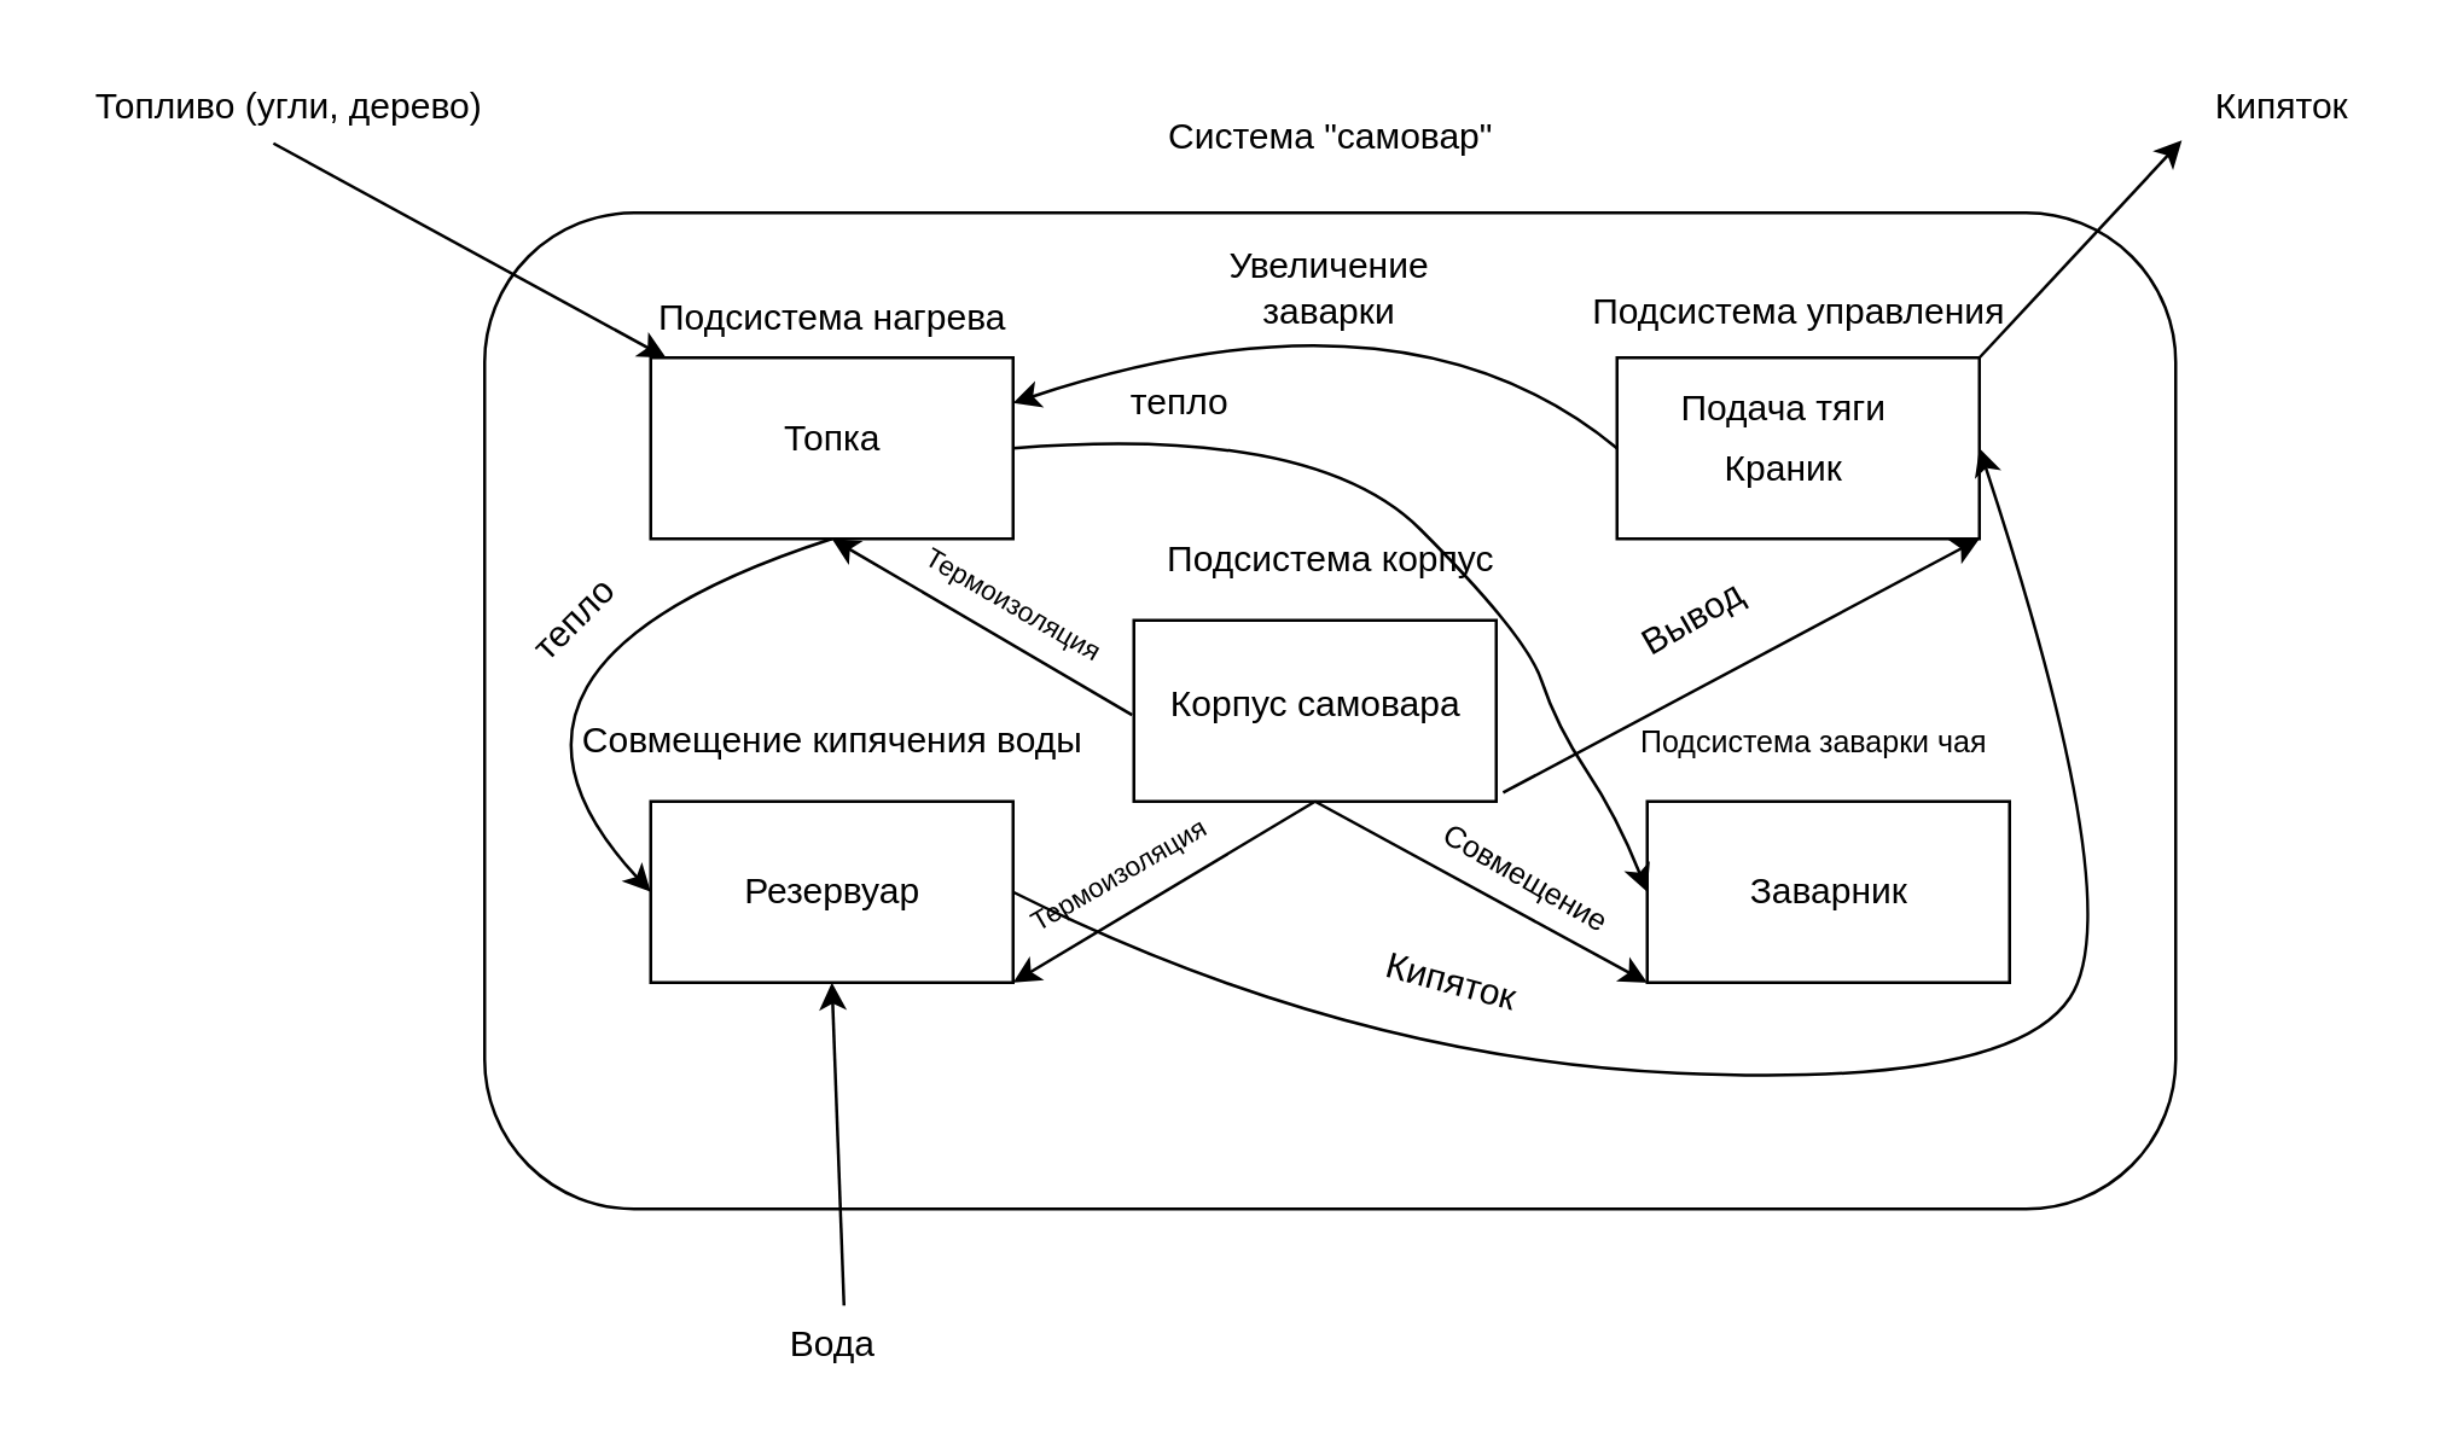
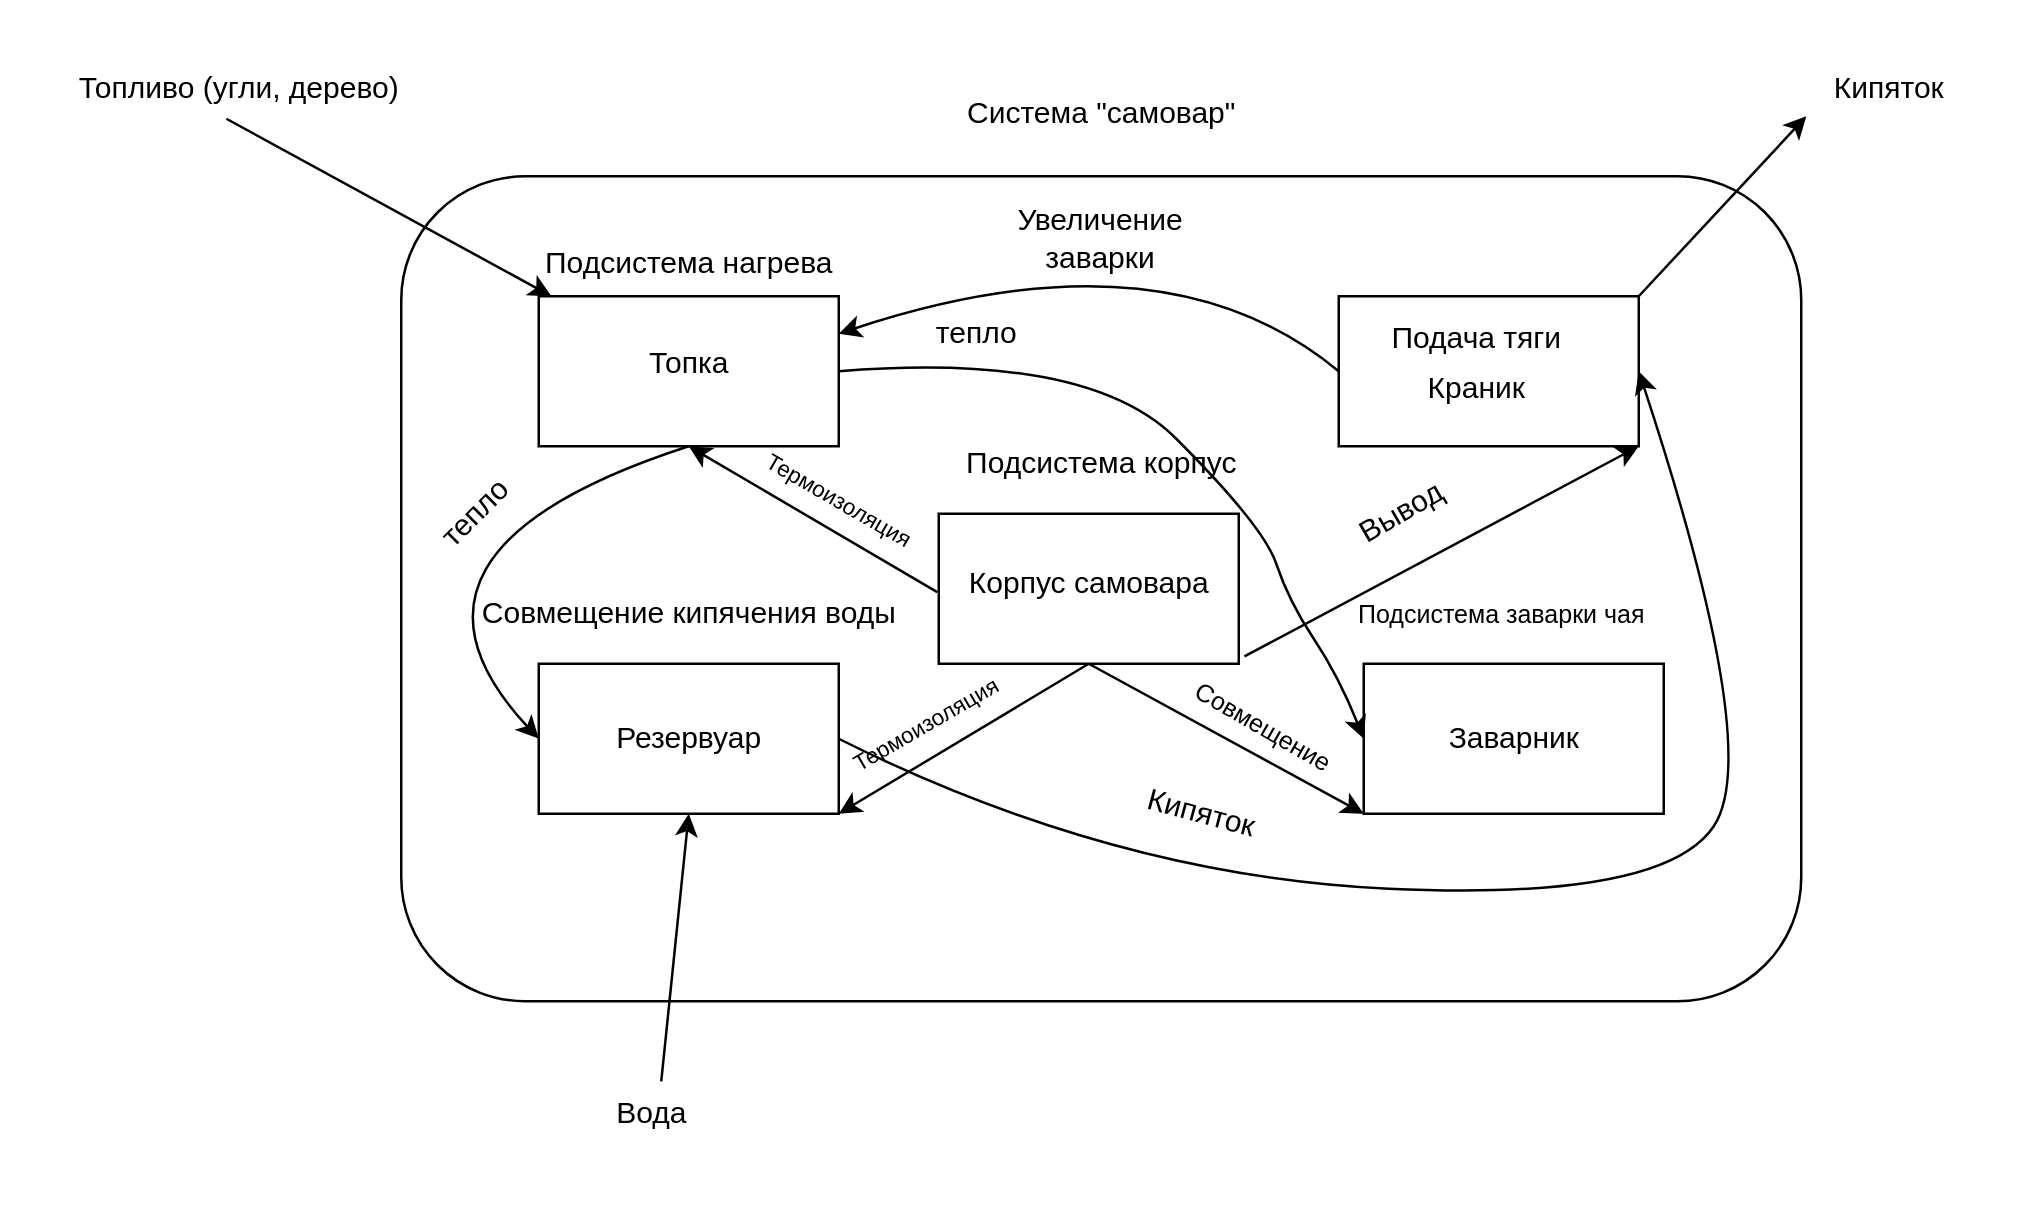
  <mxCell id="0" />
  <mxCell id="1" parent="0" />
  <mxCell id="2" value="" style="rounded=1;whiteSpace=wrap;html=1;" vertex="1" parent="1"><mxGeometry x="160" y="70" width="560" height="330" as="geometry" /></mxCell>
  <mxCell id="3" value="Система &quot;самовар&quot;" style="text;html=1;align=center;verticalAlign=middle;resizable=0;points=[];autosize=1;strokeColor=none;fillColor=none;" vertex="1" parent="1"><mxGeometry x="375" y="30" width="130" height="30" as="geometry" /></mxCell>
  <mxCell id="4" value="" style="rounded=0;whiteSpace=wrap;html=1;" vertex="1" parent="1"><mxGeometry x="215" y="118" width="120" height="60" as="geometry" /></mxCell>
  <mxCell id="5" value="" style="rounded=0;whiteSpace=wrap;html=1;" vertex="1" parent="1"><mxGeometry x="535" y="118" width="120" height="60" as="geometry" /></mxCell>
  <mxCell id="6" value="" style="rounded=0;whiteSpace=wrap;html=1;" vertex="1" parent="1"><mxGeometry x="215" y="265" width="120" height="60" as="geometry" /></mxCell>
  <mxCell id="7" value="" style="rounded=0;whiteSpace=wrap;html=1;" vertex="1" parent="1"><mxGeometry x="545" y="265" width="120" height="60" as="geometry" /></mxCell>
  <mxCell id="8" value="Подсистема нагрева" style="text;html=1;align=center;verticalAlign=middle;resizable=0;points=[];autosize=1;strokeColor=none;fillColor=none;" vertex="1" parent="1"><mxGeometry x="205" y="90" width="140" height="30" as="geometry" /></mxCell>
  <mxCell id="9" value="Совмещение кипячения воды" style="text;html=1;align=center;verticalAlign=middle;resizable=0;points=[];autosize=1;strokeColor=none;fillColor=none;" vertex="1" parent="1"><mxGeometry x="180" y="230" width="190" height="30" as="geometry" /></mxCell>
  <mxCell id="10" value="Подсистема заварки чая" style="text;html=1;align=center;verticalAlign=middle;resizable=0;points=[];autosize=1;strokeColor=none;fillColor=none;fontSize=10;" vertex="1" parent="1"><mxGeometry x="530" y="230" width="140" height="30" as="geometry" /></mxCell>
  <mxCell id="11" value="" style="rounded=0;whiteSpace=wrap;html=1;" vertex="1" parent="1"><mxGeometry x="375" y="205" width="120" height="60" as="geometry" /></mxCell>
  <mxCell id="12" value="Подсистема корпус" style="text;html=1;align=center;verticalAlign=middle;resizable=0;points=[];autosize=1;strokeColor=none;fillColor=none;" vertex="1" parent="1"><mxGeometry x="375" y="170" width="130" height="30" as="geometry" /></mxCell>
- <mxCell id="13" value="Подсистема управления" style="text;html=1;align=center;verticalAlign=middle;resizable=0;points=[];autosize=1;strokeColor=none;fillColor=none;" vertex="1" parent="1"><mxGeometry x="515" y="88" width="160" height="30" as="geometry" /></mxCell>
  <mxCell id="14" value="Краник" style="text;html=1;align=center;verticalAlign=middle;resizable=0;points=[];autosize=1;strokeColor=none;fillColor=none;" vertex="1" parent="1"><mxGeometry x="555" y="140" width="70" height="30" as="geometry" /></mxCell>
  <mxCell id="15" value="Подача тяги" style="text;html=1;align=center;verticalAlign=middle;resizable=0;points=[];autosize=1;strokeColor=none;fillColor=none;" vertex="1" parent="1"><mxGeometry x="545" y="120" width="90" height="30" as="geometry" /></mxCell>
  <mxCell id="16" value="Резервуар" style="text;html=1;align=center;verticalAlign=middle;resizable=0;points=[];autosize=1;strokeColor=none;fillColor=none;" vertex="1" parent="1"><mxGeometry x="235" y="280" width="80" height="30" as="geometry" /></mxCell>
- <mxCell id="17" value="Вода" style="text;html=1;align=center;verticalAlign=middle;resizable=0;points=[];autosize=1;strokeColor=none;fillColor=none;" vertex="1" parent="1"><mxGeometry x="250" y="430" width="50" height="30" as="geometry" /></mxCell>
+ <mxCell id="17" value="Вода" style="text;html=1;align=center;verticalAlign=middle;resizable=0;points=[];autosize=1;strokeColor=none;fillColor=none;" vertex="1" parent="1"><mxGeometry x="235" y="430" width="50" height="30" as="geometry" /></mxCell>
  <mxCell id="18" value="" style="endArrow=classic;html=1;rounded=0;exitX=0.58;exitY=0.067;exitDx=0;exitDy=0;exitPerimeter=0;entryX=0.5;entryY=1;entryDx=0;entryDy=0;" edge="1" parent="1" source="17" target="6"><mxGeometry width="50" height="50" relative="1" as="geometry"><mxPoint x="395" y="350" as="sourcePoint" /><mxPoint x="445" y="300" as="targetPoint" /></mxGeometry></mxCell>
  <mxCell id="19" value="Корпус самовара&lt;div&gt;&lt;br&gt;&lt;/div&gt;" style="text;html=1;align=center;verticalAlign=middle;resizable=0;points=[];autosize=1;strokeColor=none;fillColor=none;" vertex="1" parent="1"><mxGeometry x="375" y="220" width="120" height="40" as="geometry" /></mxCell>
  <mxCell id="20" value="З&lt;span style=&quot;background-color: initial;&quot;&gt;аварник&lt;/span&gt;" style="text;html=1;align=center;verticalAlign=middle;resizable=0;points=[];autosize=1;strokeColor=none;fillColor=none;" vertex="1" parent="1"><mxGeometry x="565" y="280" width="80" height="30" as="geometry" /></mxCell>
  <mxCell id="21" value="Топка" style="text;html=1;align=center;verticalAlign=middle;resizable=0;points=[];autosize=1;strokeColor=none;fillColor=none;" vertex="1" parent="1"><mxGeometry x="245" y="130" width="60" height="30" as="geometry" /></mxCell>
  <mxCell id="22" value="Т&lt;span style=&quot;background-color: initial;&quot;&gt;опливо (угли, дерево)&lt;/span&gt;" style="text;html=1;align=center;verticalAlign=middle;resizable=0;points=[];autosize=1;strokeColor=none;fillColor=none;" vertex="1" parent="1"><mxGeometry x="20" y="20" width="150" height="30" as="geometry" /></mxCell>
  <mxCell id="23" value="" style="endArrow=classic;html=1;rounded=0;exitX=0.467;exitY=0.9;exitDx=0;exitDy=0;exitPerimeter=0;" edge="1" parent="1" source="22" target="4"><mxGeometry width="50" height="50" relative="1" as="geometry"><mxPoint x="395" y="350" as="sourcePoint" /><mxPoint x="445" y="300" as="targetPoint" /></mxGeometry></mxCell>
  <mxCell id="24" value="Кипяток" style="text;html=1;align=center;verticalAlign=middle;resizable=0;points=[];autosize=1;strokeColor=none;fillColor=none;" vertex="1" parent="1"><mxGeometry x="720" y="20" width="70" height="30" as="geometry" /></mxCell>
  <mxCell id="25" value="" style="endArrow=classic;html=1;rounded=0;entryX=0.029;entryY=0.867;entryDx=0;entryDy=0;entryPerimeter=0;exitX=1;exitY=0;exitDx=0;exitDy=0;" edge="1" parent="1" source="5" target="24"><mxGeometry width="50" height="50" relative="1" as="geometry"><mxPoint x="395" y="350" as="sourcePoint" /><mxPoint x="445" y="300" as="targetPoint" /></mxGeometry></mxCell>
  <mxCell id="26" value="" style="curved=1;endArrow=classic;html=1;rounded=0;exitX=1;exitY=0.5;exitDx=0;exitDy=0;entryX=0;entryY=0.5;entryDx=0;entryDy=0;" edge="1" parent="1" source="4" target="7"><mxGeometry width="50" height="50" relative="1" as="geometry"><mxPoint x="395" y="350" as="sourcePoint" /><mxPoint x="445" y="300" as="targetPoint" /><Array as="points"><mxPoint x="435" y="140" /><mxPoint x="505" y="210" /><mxPoint x="515" y="240" /><mxPoint x="535" y="270" /></Array></mxGeometry></mxCell>
  <mxCell id="27" value="тепло" style="text;html=1;align=center;verticalAlign=middle;resizable=0;points=[];autosize=1;strokeColor=none;fillColor=none;rotation=0;" vertex="1" parent="1"><mxGeometry x="360" y="118" width="60" height="30" as="geometry" /></mxCell>
  <mxCell id="28" value="" style="curved=1;endArrow=classic;html=1;rounded=0;exitX=0.5;exitY=1;exitDx=0;exitDy=0;entryX=0;entryY=0.5;entryDx=0;entryDy=0;" edge="1" parent="1" source="4" target="6"><mxGeometry width="50" height="50" relative="1" as="geometry"><mxPoint x="395" y="350" as="sourcePoint" /><mxPoint x="445" y="300" as="targetPoint" /><Array as="points"><mxPoint x="145" y="220" /></Array></mxGeometry></mxCell>
  <mxCell id="29" value="тепло" style="text;html=1;align=center;verticalAlign=middle;whiteSpace=wrap;rounded=0;rotation=-45;" vertex="1" parent="1"><mxGeometry x="160" y="190" width="60" height="30" as="geometry" /></mxCell>
  <mxCell id="30" value="" style="curved=1;endArrow=classic;html=1;rounded=0;exitX=1;exitY=0.5;exitDx=0;exitDy=0;entryX=1;entryY=0.5;entryDx=0;entryDy=0;" edge="1" parent="1" source="6" target="5"><mxGeometry width="50" height="50" relative="1" as="geometry"><mxPoint x="395" y="350" as="sourcePoint" /><mxPoint x="445" y="300" as="targetPoint" /><Array as="points"><mxPoint x="445" y="350" /><mxPoint x="665" y="360" /><mxPoint x="705" y="300" /></Array></mxGeometry></mxCell>
  <mxCell id="31" value="Кипяток" style="text;html=1;align=center;verticalAlign=middle;resizable=0;points=[];autosize=1;strokeColor=none;fillColor=none;rotation=15;" vertex="1" parent="1"><mxGeometry x="445" y="310" width="70" height="30" as="geometry" /></mxCell>
  <mxCell id="32" value="" style="endArrow=classic;html=1;rounded=0;exitX=-0.005;exitY=0.409;exitDx=0;exitDy=0;exitPerimeter=0;entryX=0.5;entryY=1;entryDx=0;entryDy=0;" edge="1" parent="1" source="19" target="4"><mxGeometry width="50" height="50" relative="1" as="geometry"><mxPoint x="395" y="350" as="sourcePoint" /><mxPoint x="335" y="180" as="targetPoint" /></mxGeometry></mxCell>
  <mxCell id="33" value="Термоизоляция" style="text;html=1;align=center;verticalAlign=middle;resizable=0;points=[];autosize=1;strokeColor=none;fillColor=none;rotation=30;fontSize=9;" vertex="1" parent="1"><mxGeometry x="290" y="190" width="90" height="20" as="geometry" /></mxCell>
  <mxCell id="34" value="" style="endArrow=classic;html=1;rounded=0;entryX=1;entryY=1;entryDx=0;entryDy=0;exitX=0.5;exitY=1;exitDx=0;exitDy=0;" edge="1" parent="1" source="11" target="6"><mxGeometry width="50" height="50" relative="1" as="geometry"><mxPoint x="395" y="350" as="sourcePoint" /><mxPoint x="445" y="300" as="targetPoint" /></mxGeometry></mxCell>
  <mxCell id="35" value="Термоизоляция" style="text;html=1;align=center;verticalAlign=middle;resizable=0;points=[];autosize=1;strokeColor=none;fillColor=none;rotation=-30;fontSize=9;" vertex="1" parent="1"><mxGeometry x="325" y="280" width="90" height="20" as="geometry" /></mxCell>
  <mxCell id="36" value="" style="endArrow=classic;html=1;rounded=0;exitX=0.5;exitY=1;exitDx=0;exitDy=0;entryX=0;entryY=1;entryDx=0;entryDy=0;" edge="1" parent="1" source="11" target="7"><mxGeometry width="50" height="50" relative="1" as="geometry"><mxPoint x="375" y="210" as="sourcePoint" /><mxPoint x="425" y="160" as="targetPoint" /></mxGeometry></mxCell>
  <mxCell id="37" value="Совмещение" style="text;html=1;align=center;verticalAlign=middle;resizable=0;points=[];autosize=1;strokeColor=none;fillColor=none;fontSize=10;rotation=30;" vertex="1" parent="1"><mxGeometry x="465" y="275" width="80" height="30" as="geometry" /></mxCell>
  <mxCell id="38" value="" style="endArrow=classic;html=1;rounded=0;entryX=1;entryY=1;entryDx=0;entryDy=0;exitX=1.019;exitY=1.052;exitDx=0;exitDy=0;exitPerimeter=0;" edge="1" parent="1" source="19" target="5"><mxGeometry width="50" height="50" relative="1" as="geometry"><mxPoint x="375" y="210" as="sourcePoint" /><mxPoint x="425" y="160" as="targetPoint" /></mxGeometry></mxCell>
  <mxCell id="39" value="Вывод" style="text;html=1;align=center;verticalAlign=middle;resizable=0;points=[];autosize=1;strokeColor=none;fillColor=none;rotation=-30;" vertex="1" parent="1"><mxGeometry x="530" y="190" width="60" height="30" as="geometry" /></mxCell>
  <mxCell id="40" value="" style="curved=1;endArrow=classic;html=1;rounded=0;exitX=0;exitY=0.5;exitDx=0;exitDy=0;entryX=1;entryY=0.25;entryDx=0;entryDy=0;" edge="1" parent="1" source="5" target="4"><mxGeometry width="50" height="50" relative="1" as="geometry"><mxPoint x="375" y="210" as="sourcePoint" /><mxPoint x="425" y="160" as="targetPoint" /><Array as="points"><mxPoint x="465" y="90" /></Array></mxGeometry></mxCell>
  <mxCell id="41" value="Увеличение заварки" style="text;html=1;align=center;verticalAlign=middle;whiteSpace=wrap;rounded=0;" vertex="1" parent="1"><mxGeometry x="410" y="80" width="60" height="30" as="geometry" /></mxCell>
